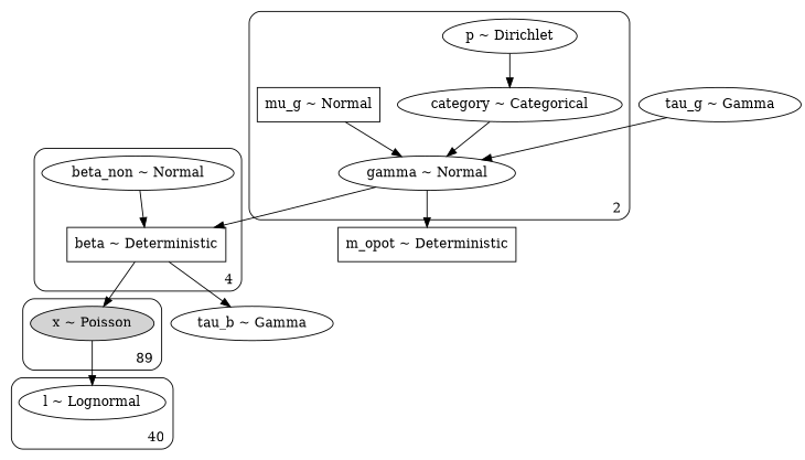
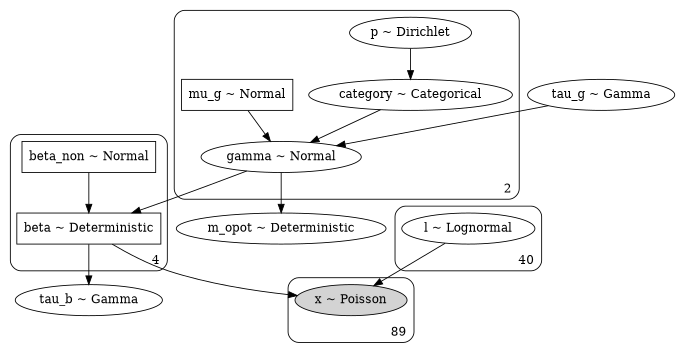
  digraph {
    n1 [label="p ~ Dirichlet"]
    n2 [label="category ~ Categorical"]
    n3 [label="mu_g ~ Normal" shape=box]
    n4 [label="gamma ~ Normal"]
    n5 [label="beta ~ Deterministic" shape=box]
-   n6 [label="beta_non ~ Normal"]
+   n6 [label="beta_non ~ Normal" shape=box]
    n7 [label="l ~ Lognormal"]
    n8 [label="x ~ Poisson" style=filled]
-   n9 [label="m_opot ~ Deterministic" shape=box]
+   n9 [label="m_opot ~ Deterministic" shape=ellipse]
    n10 [label="tau_b ~ Gamma"]
    n11 [label="tau_g ~ Gamma"]
    subgraph cluster_1 {
      label=2
      labeljust=r
      labelloc=b
      style=rounded
      n1
      n2
      n3
      n4
    }
    subgraph cluster_2 {
      label=4
      labeljust=r
      labelloc=b
      style=rounded
      n5
      n6
    }
    subgraph cluster_3 {
      label=40
      labeljust=r
      labelloc=b
      style=rounded
      n7
    }
    subgraph cluster_4 {
      label=89
      labeljust=r
      labelloc=b
      style=rounded
      n8
    }
    n1 -> n2
    n2 -> n4
    n3 -> n4
    n4 -> n5
    n4 -> n9
    n5 -> n8
    n5 -> n10
    n6 -> n5
-   n8 -> n7
+   n7 -> n8
    n11 -> n4
  }
